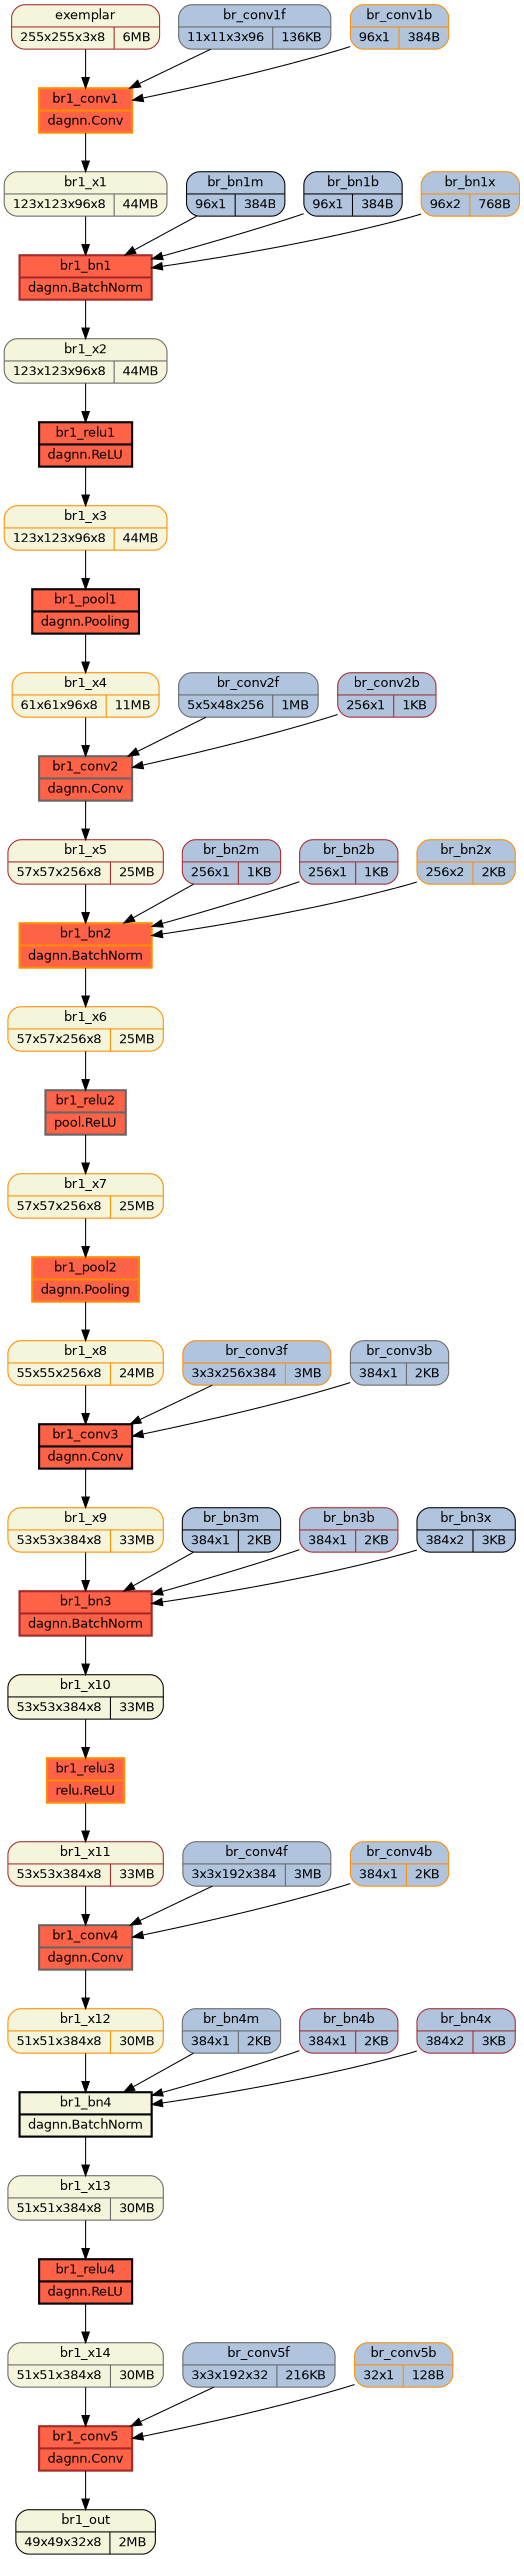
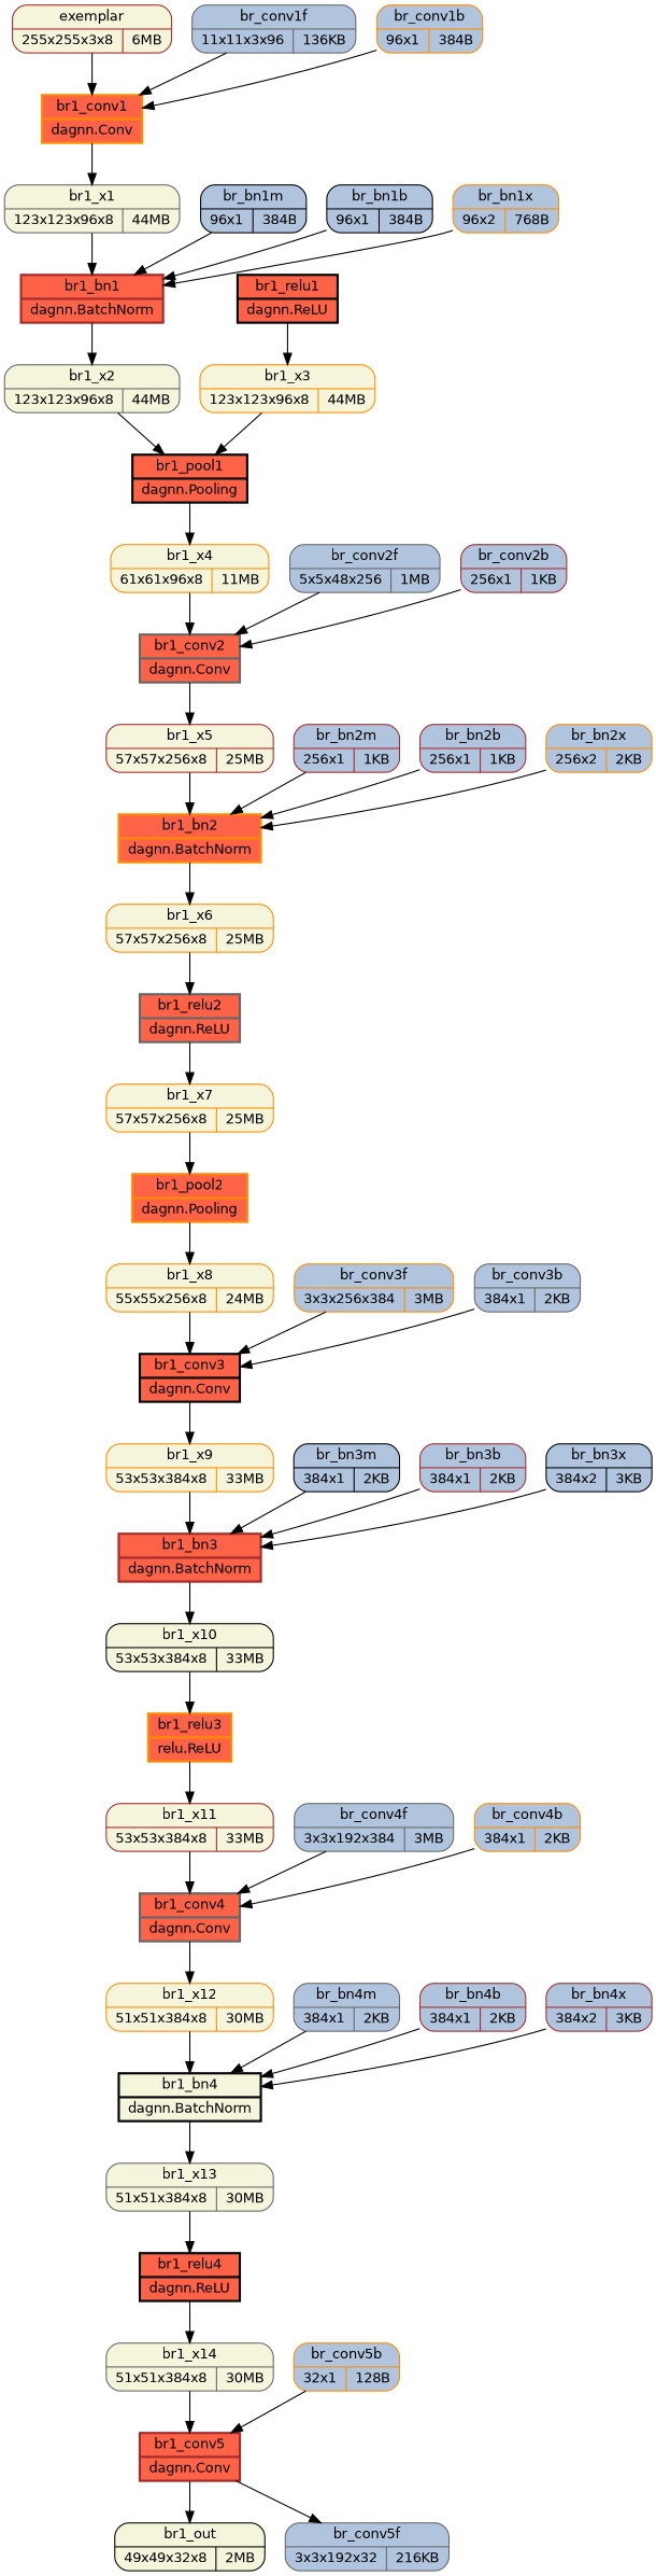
  digraph {
    fontsize=12
    node [color=darkorange fillcolor=lightsteelblue fontname=helvetica fontsize=12 shape=record style="solid,rounded,filled"]
    edge [weight=10]
    n1 [color=brown fillcolor=beige label="{{exemplar} | {255x255x3x8 | 6MB }}"]
    n2 [fillcolor=tomato label="{ br1_conv1 | dagnn.Conv }" style="bold,filled"]
    n3 [color=gray40 fillcolor=beige label="{{br1_x1} | {123x123x96x8 | 44MB }}"]
    n4 [color=brown fillcolor=tomato label="{ br1_bn1 | dagnn.BatchNorm }" style="bold,filled"]
    n5 [color=gray40 fillcolor=beige label="{{br1_x2} | {123x123x96x8 | 44MB }}"]
    n6 [color=black fillcolor=tomato label="{ br1_relu1 | dagnn.ReLU }" style="bold,filled"]
    n7 [fillcolor=beige label="{{br1_x3} | {123x123x96x8 | 44MB }}"]
    n8 [color=black fillcolor=tomato label="{ br1_pool1 | dagnn.Pooling }" style="bold,filled"]
    n9 [fillcolor=beige label="{{br1_x4} | {61x61x96x8 | 11MB }}"]
    n10 [color=gray40 fillcolor=tomato label="{ br1_conv2 | dagnn.Conv }" style="bold,filled"]
    n11 [color=brown fillcolor=beige label="{{br1_x5} | {57x57x256x8 | 25MB }}"]
    n12 [fillcolor=tomato label="{ br1_bn2 | dagnn.BatchNorm }" style="bold,filled"]
    n13 [fillcolor=beige label="{{br1_x6} | {57x57x256x8 | 25MB }}"]
-   n14 [color=gray40 fillcolor=tomato label="{ br1_relu2 | pool.ReLU }" style="bold,filled"]
+   n14 [color=gray40 fillcolor=tomato label="{ br1_relu2 | dagnn.ReLU }" style="bold,filled"]
    n15 [fillcolor=beige label="{{br1_x7} | {57x57x256x8 | 25MB }}"]
    n16 [fillcolor=tomato label="{ br1_pool2 | dagnn.Pooling }" style="bold,filled"]
    n17 [fillcolor=beige label="{{br1_x8} | {55x55x256x8 | 24MB }}"]
    n18 [color=black fillcolor=tomato label="{ br1_conv3 | dagnn.Conv }" style="bold,filled"]
    n19 [fillcolor=beige label="{{br1_x9} | {53x53x384x8 | 33MB }}"]
    n20 [color=brown fillcolor=tomato label="{ br1_bn3 | dagnn.BatchNorm }" style="bold,filled"]
    n21 [color=black fillcolor=beige label="{{br1_x10} | {53x53x384x8 | 33MB }}"]
    n22 [fillcolor=tomato label="{ br1_relu3 | relu.ReLU }" style="bold,filled"]
    n23 [color=brown fillcolor=beige label="{{br1_x11} | {53x53x384x8 | 33MB }}"]
    n24 [color=gray40 fillcolor=tomato label="{ br1_conv4 | dagnn.Conv }" style="bold,filled"]
    n25 [fillcolor=beige label="{{br1_x12} | {51x51x384x8 | 30MB }}"]
    n26 [color=black fillcolor=beige label="{ br1_bn4 | dagnn.BatchNorm }" style="bold,filled"]
    n27 [color=gray40 fillcolor=beige label="{{br1_x13} | {51x51x384x8 | 30MB }}"]
    n28 [color=black fillcolor=tomato label="{ br1_relu4 | dagnn.ReLU }" style="bold,filled"]
    n29 [color=gray40 fillcolor=beige label="{{br1_x14} | {51x51x384x8 | 30MB }}"]
    n30 [color=brown fillcolor=tomato label="{ br1_conv5 | dagnn.Conv }" style="bold,filled"]
    n31 [color=black fillcolor=beige label="{{br1_out} | {49x49x32x8 | 2MB }}"]
    n32 [color=gray40 label="{{br_conv1f} | {11x11x3x96 | 136KB }}"]
    n33 [label="{{br_conv1b} | {96x1 | 384B }}"]
    n34 [color=black label="{{br_bn1m} | {96x1 | 384B }}"]
    n35 [color=black label="{{br_bn1b} | {96x1 | 384B }}"]
    n36 [label="{{br_bn1x} | {96x2 | 768B }}"]
    n37 [color=gray40 label="{{br_conv2f} | {5x5x48x256 | 1MB }}"]
    n38 [color=brown label="{{br_conv2b} | {256x1 | 1KB }}"]
    n39 [color=brown label="{{br_bn2m} | {256x1 | 1KB }}"]
    n40 [color=brown label="{{br_bn2b} | {256x1 | 1KB }}"]
    n41 [label="{{br_bn2x} | {256x2 | 2KB }}"]
    n42 [label="{{br_conv3f} | {3x3x256x384 | 3MB }}"]
    n43 [color=gray40 label="{{br_conv3b} | {384x1 | 2KB }}"]
    n44 [color=black label="{{br_bn3m} | {384x1 | 2KB }}"]
    n45 [color=brown label="{{br_bn3b} | {384x1 | 2KB }}"]
    n46 [color=black label="{{br_bn3x} | {384x2 | 3KB }}"]
    n47 [color=gray40 label="{{br_conv4f} | {3x3x192x384 | 3MB }}"]
    n48 [label="{{br_conv4b} | {384x1 | 2KB }}"]
    n49 [color=gray40 label="{{br_bn4m} | {384x1 | 2KB }}"]
    n50 [color=brown label="{{br_bn4b} | {384x1 | 2KB }}"]
    n51 [color=brown label="{{br_bn4x} | {384x2 | 3KB }}"]
    n52 [color=gray40 label="{{br_conv5f} | {3x3x192x32 | 216KB }}"]
    n53 [label="{{br_conv5b} | {32x1 | 128B }}"]
    n1 -> n2
    n2 -> n3
    n3 -> n4
    n4 -> n5
-   n5 -> n6
+   n5 -> n8
    n6 -> n7
    n7 -> n8
    n8 -> n9
    n9 -> n10
    n10 -> n11
    n11 -> n12
    n12 -> n13
    n13 -> n14
    n14 -> n15
    n15 -> n16
    n16 -> n17
    n17 -> n18
    n18 -> n19
    n19 -> n20
    n20 -> n21
    n21 -> n22
    n22 -> n23
    n23 -> n24
    n24 -> n25
    n25 -> n26
    n26 -> n27
    n27 -> n28
    n28 -> n29
    n29 -> n30
    n30 -> n31
    n32 -> n2 [weight=1]
    n33 -> n2 [weight=1]
    n34 -> n4 [weight=1]
    n35 -> n4 [weight=1]
    n36 -> n4 [weight=1]
    n37 -> n10 [weight=1]
    n38 -> n10 [weight=1]
    n39 -> n12 [weight=1]
    n40 -> n12 [weight=1]
    n41 -> n12 [weight=1]
    n42 -> n18 [weight=1]
    n43 -> n18 [weight=1]
    n44 -> n20 [weight=1]
    n45 -> n20 [weight=1]
    n46 -> n20 [weight=1]
    n47 -> n24 [weight=1]
    n48 -> n24 [weight=1]
    n49 -> n26 [weight=1]
    n50 -> n26 [weight=1]
    n51 -> n26 [weight=1]
-   n52 -> n30 [weight=1]
+   n30 -> n52 [weight=1]
    n53 -> n30 [weight=1]
  }
